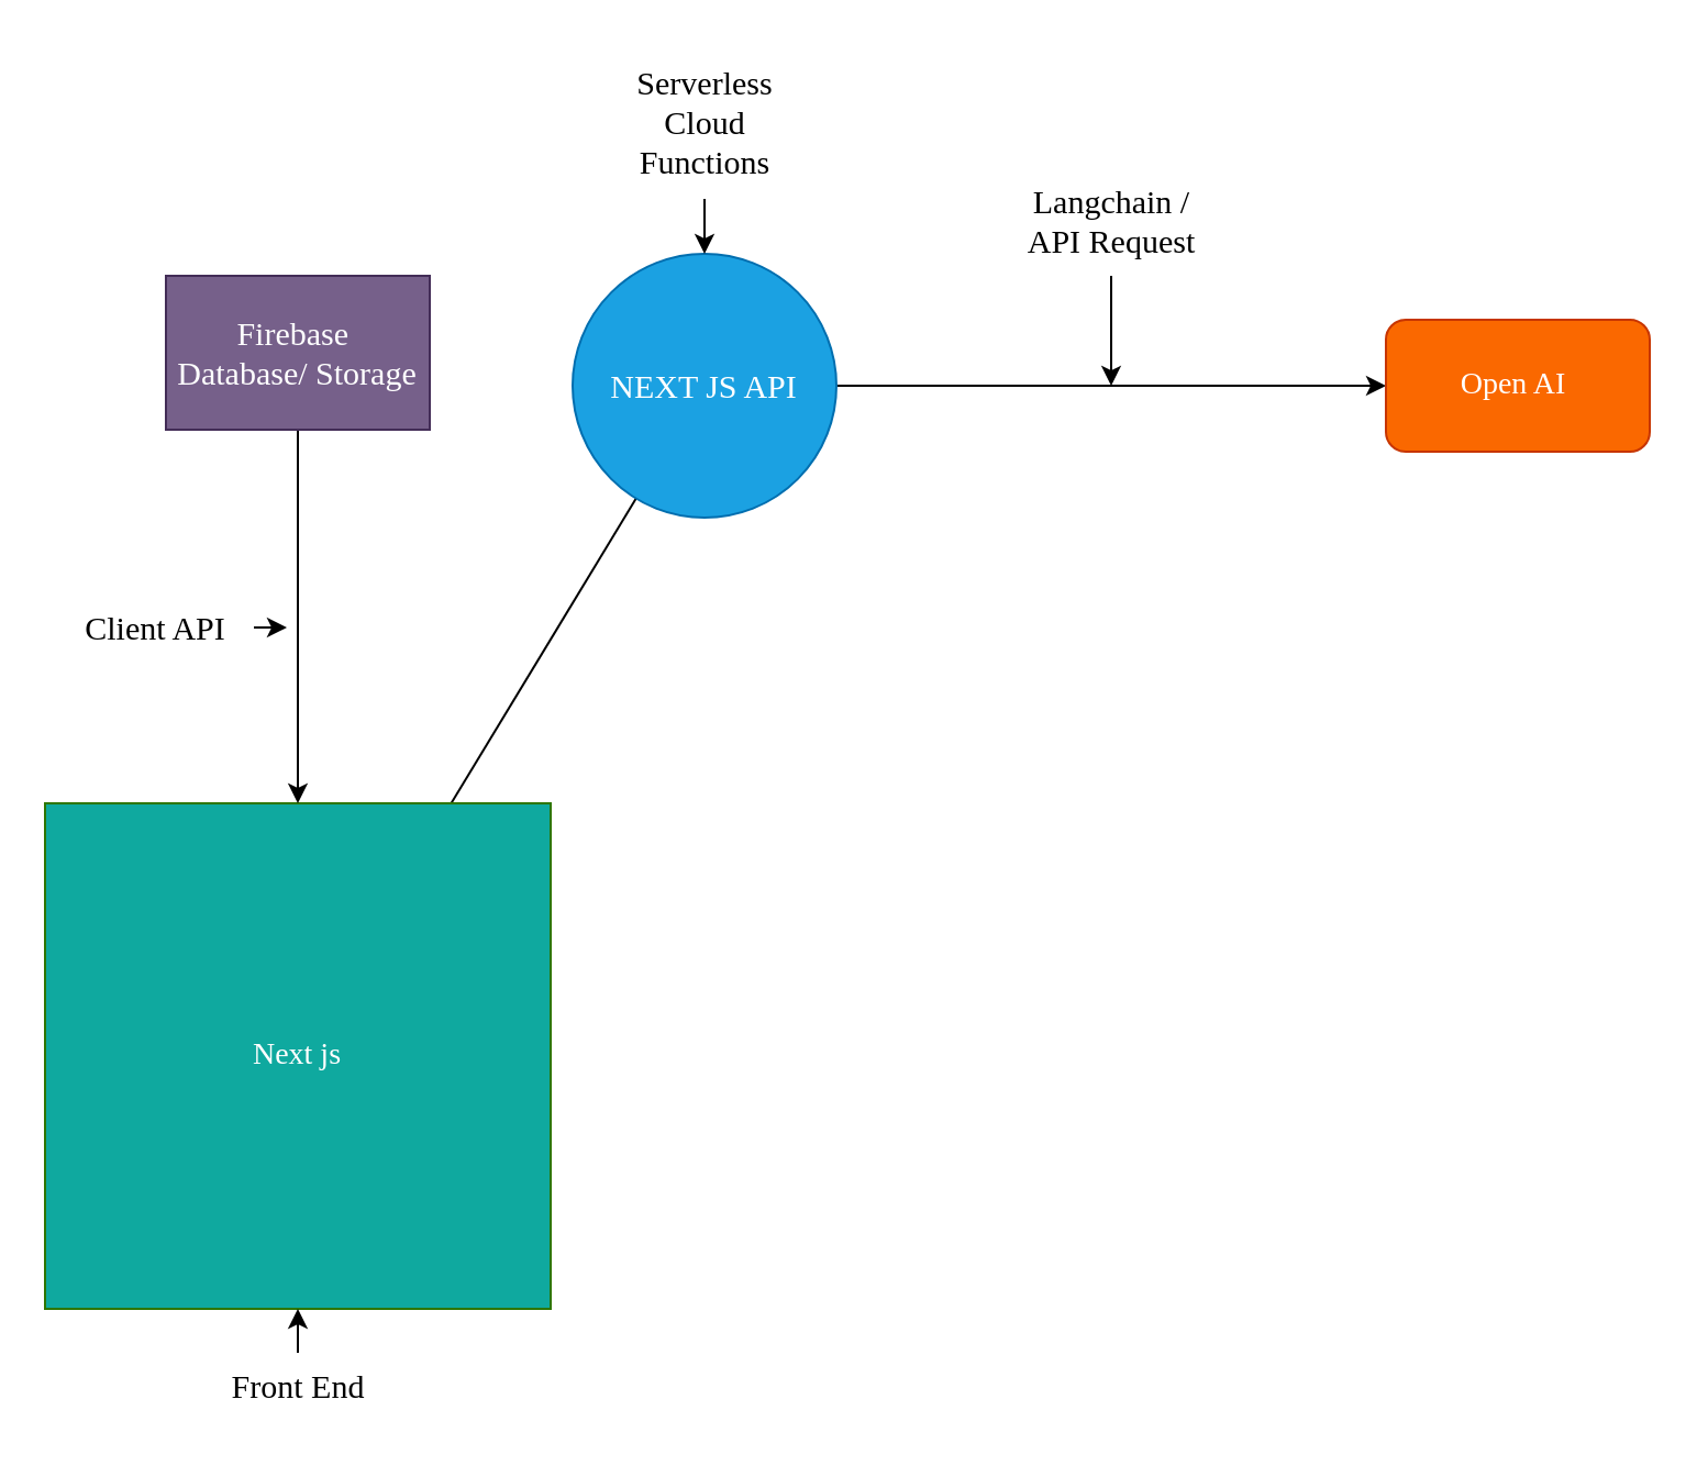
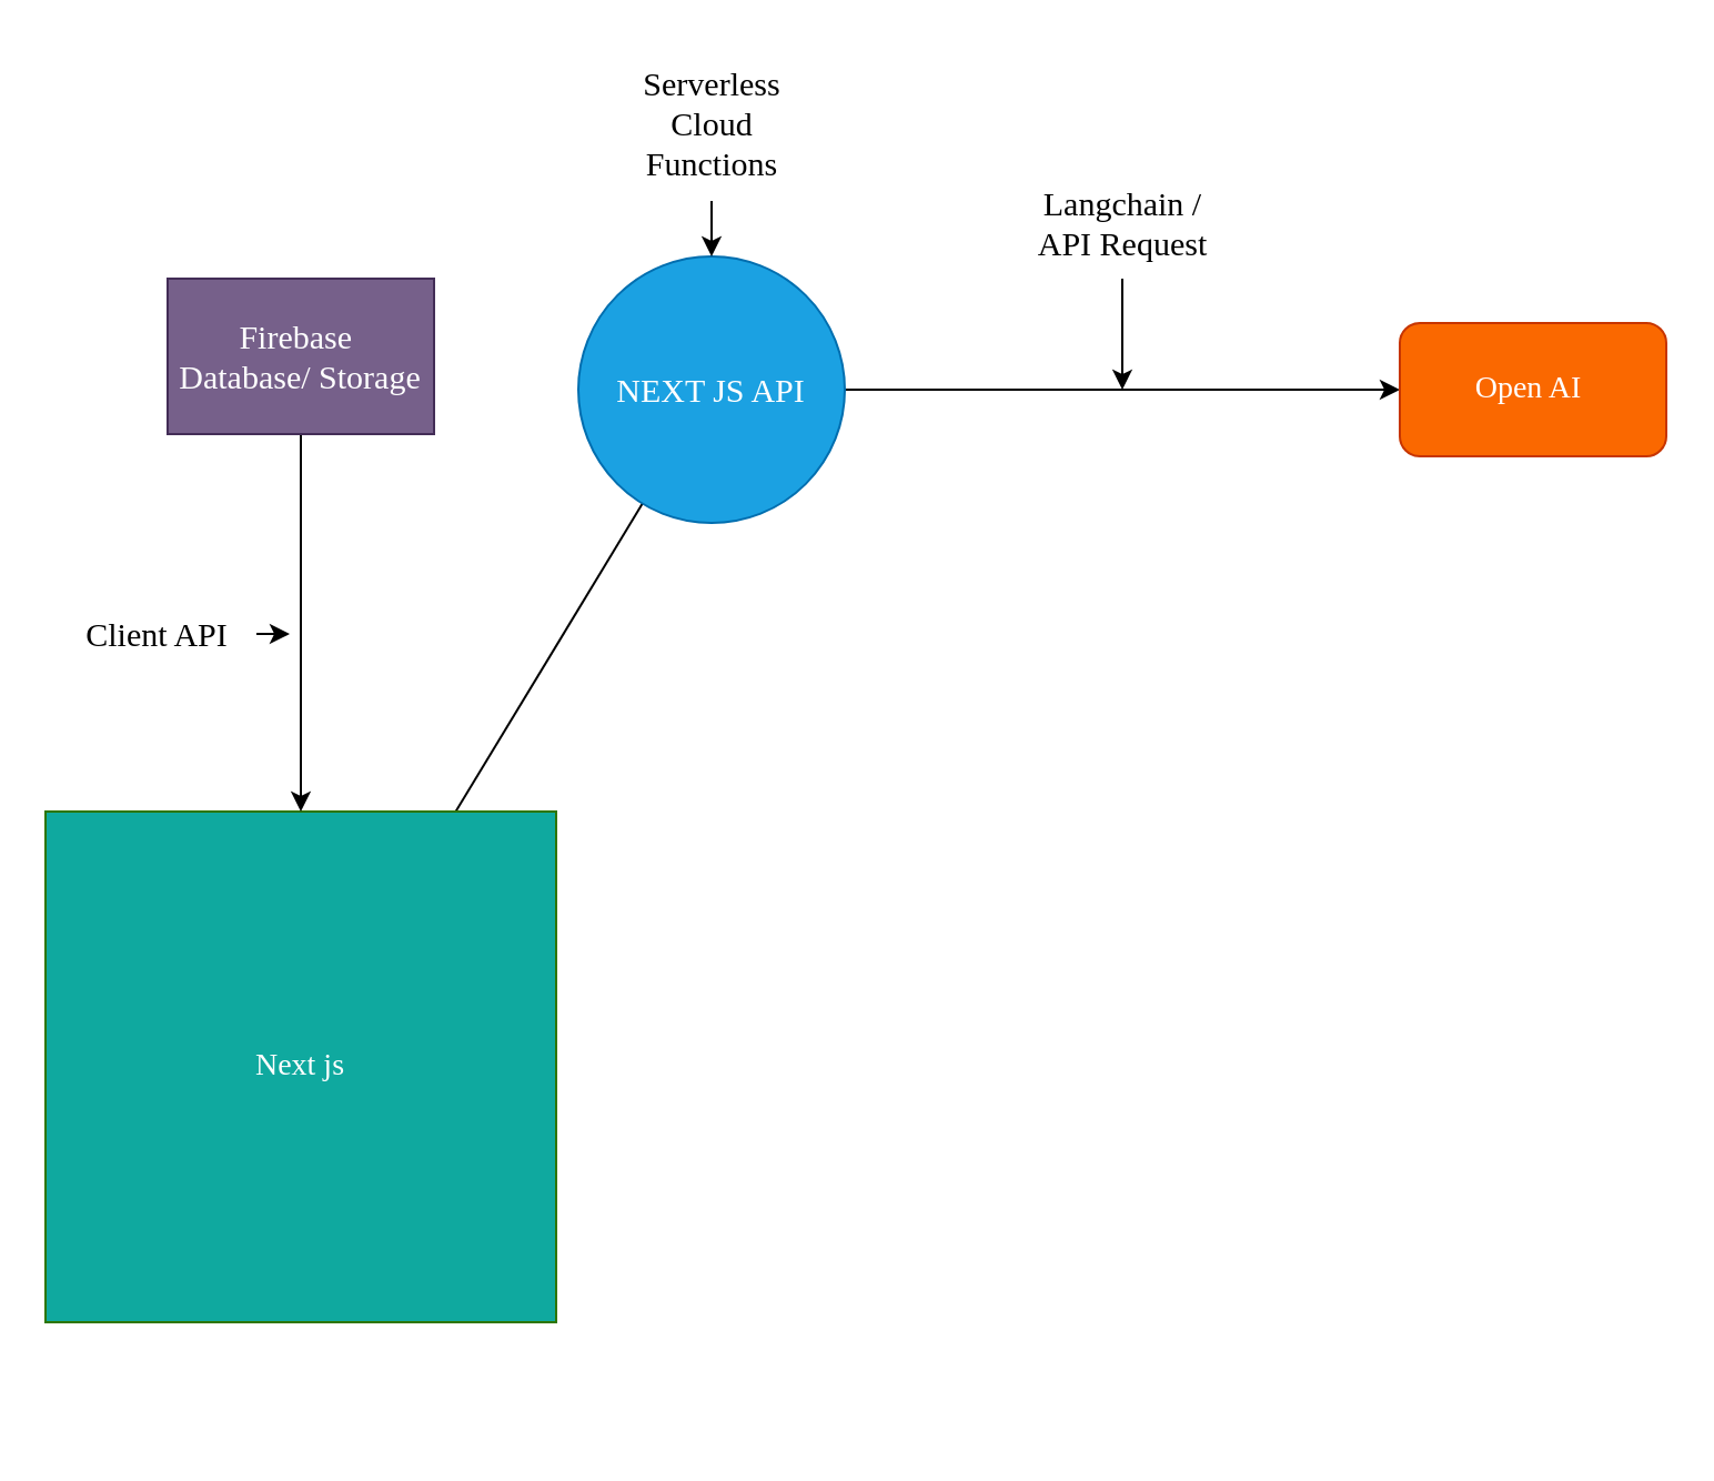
  <mxCell id="0" />
  <mxCell id="1" parent="0" />
  <mxCell id="2" style="edgeStyle=none;html=1;fontFamily=Tahoma;fontSize=15;endArrow=none;" edge="1" parent="1" source="3" target="7"><mxGeometry relative="1" as="geometry" /></mxCell>
  <mxCell id="3" value="Next js" style="whiteSpace=wrap;html=1;aspect=fixed;fillColor=#0FA99F;fontColor=#ffffff;strokeColor=#2D7600;fontFamily=Tahoma;fontSize=14;" vertex="1" parent="1"><mxGeometry x="20" y="365" width="230" height="230" as="geometry" /></mxCell>
- <mxCell id="4" value="" style="edgeStyle=none;html=1;fontFamily=Tahoma;fontSize=15;" edge="1" parent="1" source="5" target="3"><mxGeometry relative="1" as="geometry" /></mxCell>
- <mxCell id="5" value="Front End" style="text;html=1;align=center;verticalAlign=middle;resizable=0;points=[];autosize=1;strokeColor=none;fillColor=none;fontFamily=Tahoma;fontSize=15;" vertex="1" parent="1"><mxGeometry x="90" y="615" width="90" height="30" as="geometry" /></mxCell>
  <mxCell id="6" style="edgeStyle=none;html=1;entryX=0;entryY=0.5;entryDx=0;entryDy=0;fontFamily=Tahoma;fontSize=15;" edge="1" parent="1" source="7" target="10"><mxGeometry relative="1" as="geometry" /></mxCell>
  <mxCell id="7" value="NEXT JS API" style="ellipse;whiteSpace=wrap;html=1;aspect=fixed;fillColor=#1ba1e2;fontColor=#ffffff;strokeColor=#006EAF;fontFamily=Tahoma;fontSize=15;" vertex="1" parent="1"><mxGeometry x="260" y="115" width="120" height="120" as="geometry" /></mxCell>
  <mxCell id="8" style="edgeStyle=none;html=1;fontFamily=Tahoma;fontSize=15;" edge="1" parent="1" source="9" target="7"><mxGeometry relative="1" as="geometry" /></mxCell>
  <mxCell id="9" value="Serverless&lt;br style=&quot;font-size: 15px;&quot;&gt;Cloud&lt;br style=&quot;font-size: 15px;&quot;&gt;Functions" style="text;html=1;align=center;verticalAlign=middle;resizable=0;points=[];autosize=1;strokeColor=none;fillColor=none;fontFamily=Tahoma;fontSize=15;" vertex="1" parent="1"><mxGeometry x="275" y="20" width="90" height="70" as="geometry" /></mxCell>
  <mxCell id="10" value="Open AI&amp;nbsp;" style="rounded=1;whiteSpace=wrap;html=1;fillColor=#fa6800;fontColor=#ffffff;strokeColor=#C73500;fontFamily=Tahoma;fontSize=14;" vertex="1" parent="1"><mxGeometry x="630" y="145" width="120" height="60" as="geometry" /></mxCell>
  <mxCell id="11" style="edgeStyle=none;html=1;fontFamily=Tahoma;fontSize=15;" edge="1" parent="1" source="12"><mxGeometry relative="1" as="geometry"><mxPoint x="505" y="175" as="targetPoint" /></mxGeometry></mxCell>
  <mxCell id="12" value="Langchain /&lt;br style=&quot;font-size: 15px;&quot;&gt;API Request" style="text;html=1;align=center;verticalAlign=middle;resizable=0;points=[];autosize=1;strokeColor=none;fillColor=none;fontFamily=Tahoma;fontSize=15;" vertex="1" parent="1"><mxGeometry x="455" y="75" width="100" height="50" as="geometry" /></mxCell>
  <mxCell id="13" style="edgeStyle=none;html=1;entryX=0.5;entryY=0;entryDx=0;entryDy=0;fontFamily=Tahoma;fontSize=15;" edge="1" parent="1" source="14" target="3"><mxGeometry relative="1" as="geometry" /></mxCell>
  <mxCell id="14" value="Firebase&amp;nbsp;&lt;br style=&quot;font-size: 15px;&quot;&gt;Database/ Storage" style="rounded=0;whiteSpace=wrap;html=1;fillColor=#76608a;fontColor=#ffffff;strokeColor=#432D57;fontFamily=Tahoma;fontSize=15;" vertex="1" parent="1"><mxGeometry x="75" y="125" width="120" height="70" as="geometry" /></mxCell>
  <mxCell id="15" style="edgeStyle=none;html=1;fontFamily=Tahoma;fontSize=15;" edge="1" parent="1" source="16"><mxGeometry relative="1" as="geometry"><mxPoint x="130" y="285" as="targetPoint" /></mxGeometry></mxCell>
  <mxCell id="16" value="Client API" style="text;html=1;align=center;verticalAlign=middle;resizable=0;points=[];autosize=1;strokeColor=none;fillColor=none;fontFamily=Tahoma;fontSize=15;" vertex="1" parent="1"><mxGeometry x="25" y="270" width="90" height="30" as="geometry" /></mxCell>
